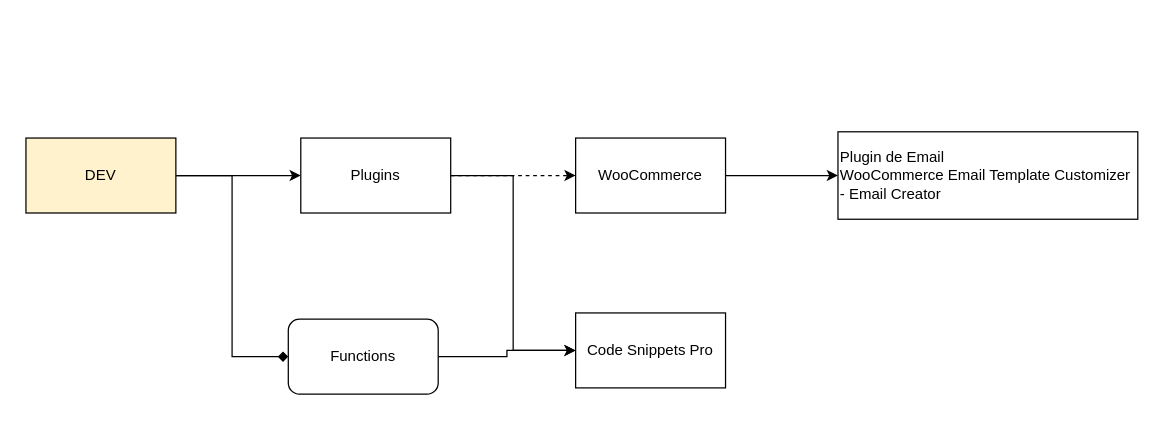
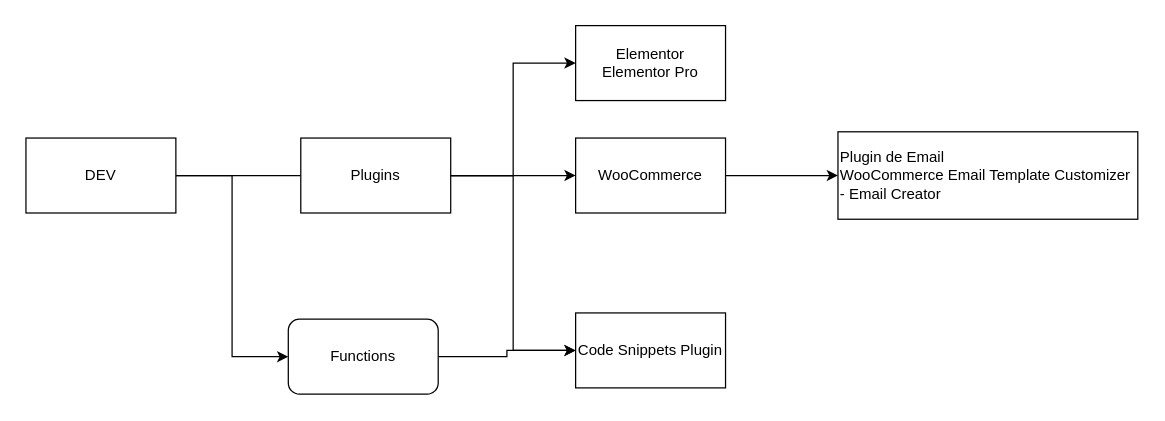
  <mxCell id="0" />
  <mxCell id="1" parent="0" />
- <mxCell id="2" style="edgeStyle=orthogonalEdgeStyle;rounded=0;orthogonalLoop=1;jettySize=auto;html=1;entryX=0;entryY=0.5;entryDx=0;entryDy=0;" parent="1" source="4" target="8" edge="1"><mxGeometry relative="1" as="geometry" /></mxCell>
- <mxCell id="3" style="edgeStyle=orthogonalEdgeStyle;rounded=0;orthogonalLoop=1;jettySize=auto;html=1;exitX=1;exitY=0.5;exitDx=0;exitDy=0;entryX=0;entryY=0.5;entryDx=0;entryDy=0;endArrow=diamond;" parent="1" source="4" target="15" edge="1"><mxGeometry relative="1" as="geometry" /></mxCell>
- <mxCell id="4" value="DEV" style="rounded=0;whiteSpace=wrap;html=1;fillColor=#fff2cc;" parent="1" vertex="1"><mxGeometry x="20" y="110" width="120" height="60" as="geometry" /></mxCell>
+ <mxCell id="2" style="edgeStyle=orthogonalEdgeStyle;rounded=0;orthogonalLoop=1;jettySize=auto;html=1;entryX=0;entryY=0.5;entryDx=0;entryDy=0;endArrow=none;" parent="1" source="4" target="8" edge="1"><mxGeometry relative="1" as="geometry" /></mxCell>
+ <mxCell id="3" style="edgeStyle=orthogonalEdgeStyle;rounded=0;orthogonalLoop=1;jettySize=auto;html=1;exitX=1;exitY=0.5;exitDx=0;exitDy=0;entryX=0;entryY=0.5;entryDx=0;entryDy=0;" parent="1" source="4" target="15" edge="1"><mxGeometry relative="1" as="geometry" /></mxCell>
+ <mxCell id="4" value="DEV" style="rounded=0;whiteSpace=wrap;html=1;" parent="1" vertex="1"><mxGeometry x="20" y="110" width="120" height="60" as="geometry" /></mxCell>
  <mxCell id="5" style="edgeStyle=orthogonalEdgeStyle;rounded=0;orthogonalLoop=1;jettySize=auto;html=1;exitX=1;exitY=0.5;exitDx=0;exitDy=0;entryX=0;entryY=0.5;entryDx=0;entryDy=0;" parent="1" source="13" target="9" edge="1"><mxGeometry relative="1" as="geometry" /></mxCell>
+ <mxCell id="6" style="edgeStyle=orthogonalEdgeStyle;rounded=0;orthogonalLoop=1;jettySize=auto;html=1;entryX=0;entryY=0.5;entryDx=0;entryDy=0;" parent="1" source="8" target="10" edge="1"><mxGeometry relative="1" as="geometry" /></mxCell>
  <mxCell id="7" style="edgeStyle=orthogonalEdgeStyle;rounded=0;orthogonalLoop=1;jettySize=auto;html=1;exitX=1;exitY=0.5;exitDx=0;exitDy=0;entryX=0;entryY=0.5;entryDx=0;entryDy=0;" parent="1" source="8" target="11" edge="1"><mxGeometry relative="1" as="geometry" /></mxCell>
  <mxCell id="8" value="Plugins" style="rounded=0;whiteSpace=wrap;html=1;" parent="1" vertex="1"><mxGeometry x="240" y="110" width="120" height="60" as="geometry" /></mxCell>
  <mxCell id="9" value="Plugin de Email&lt;br&gt;WooCommerce Email Template Customizer - Email Creator" style="rounded=0;whiteSpace=wrap;html=1;align=left;" parent="1" vertex="1"><mxGeometry x="670" y="105" width="240" height="70" as="geometry" /></mxCell>
- <mxCell id="11" value="Code Snippets Pro" style="rounded=0;whiteSpace=wrap;html=1;" parent="1" vertex="1"><mxGeometry x="460" y="250" width="120" height="60" as="geometry" /></mxCell>
- <mxCell id="12" value="" style="edgeStyle=orthogonalEdgeStyle;rounded=0;orthogonalLoop=1;jettySize=auto;html=1;exitX=1;exitY=0.5;exitDx=0;exitDy=0;entryX=0;entryY=0.5;entryDx=0;entryDy=0;dashed=1;" parent="1" source="8" target="13" edge="1"><mxGeometry relative="1" as="geometry"><mxPoint x="360" y="140" as="sourcePoint" /><mxPoint x="670" y="140" as="targetPoint" /></mxGeometry></mxCell>
+ <mxCell id="10" value="Elementor&lt;br&gt;&lt;div style=&quot;&quot;&gt;&lt;span style=&quot;background-color: initial;&quot;&gt;Elementor Pro&lt;/span&gt;&lt;/div&gt;" style="rounded=0;whiteSpace=wrap;html=1;align=center;" parent="1" vertex="1"><mxGeometry x="460" y="20" width="120" height="60" as="geometry" /></mxCell>
+ <mxCell id="11" value="Code Snippets Plugin" style="rounded=0;whiteSpace=wrap;html=1;" parent="1" vertex="1"><mxGeometry x="460" y="250" width="120" height="60" as="geometry" /></mxCell>
+ <mxCell id="12" value="" style="edgeStyle=orthogonalEdgeStyle;rounded=0;orthogonalLoop=1;jettySize=auto;html=1;exitX=1;exitY=0.5;exitDx=0;exitDy=0;entryX=0;entryY=0.5;entryDx=0;entryDy=0;" parent="1" source="8" target="13" edge="1"><mxGeometry relative="1" as="geometry"><mxPoint x="360" y="140" as="sourcePoint" /><mxPoint x="670" y="140" as="targetPoint" /></mxGeometry></mxCell>
  <mxCell id="13" value="WooCommerce" style="rounded=0;whiteSpace=wrap;html=1;" parent="1" vertex="1"><mxGeometry x="460" y="110" width="120" height="60" as="geometry" /></mxCell>
  <mxCell id="14" style="edgeStyle=orthogonalEdgeStyle;rounded=0;orthogonalLoop=1;jettySize=auto;html=1;entryX=0;entryY=0.5;entryDx=0;entryDy=0;" parent="1" source="15" target="11" edge="1"><mxGeometry relative="1" as="geometry" /></mxCell>
  <mxCell id="15" value="Functions" style="rounded=1;whiteSpace=wrap;html=1;" parent="1" vertex="1"><mxGeometry x="230" y="255" width="120" height="60" as="geometry" /></mxCell>
